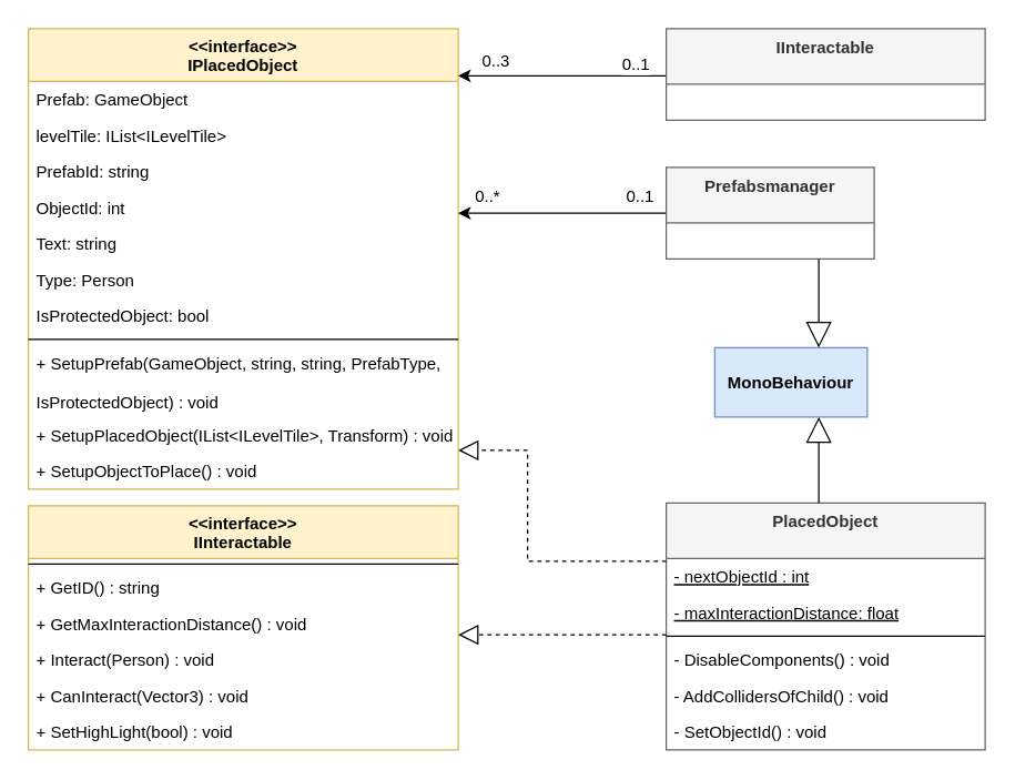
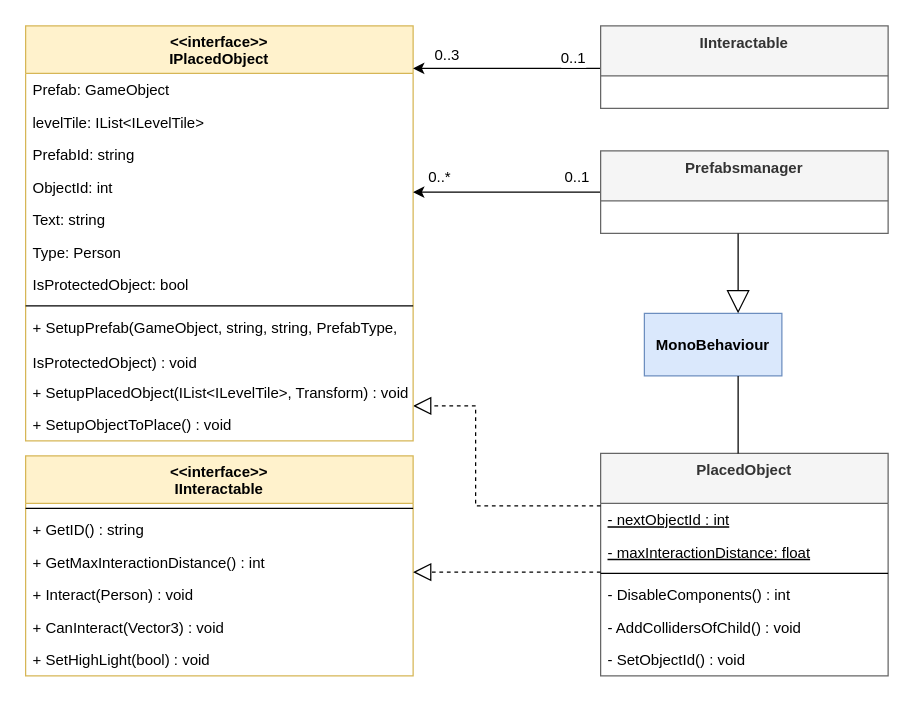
  <mxCell id="0" />
  <mxCell id="1" parent="0" />
  <mxCell id="2" value="PlacedObject" style="swimlane;fontStyle=1;align=center;verticalAlign=top;childLayout=stackLayout;horizontal=1;startSize=40;horizontalStack=0;resizeParent=1;resizeParentMax=0;resizeLast=0;collapsible=1;marginBottom=0;fillColor=#f5f5f5;strokeColor=#666666;fontColor=#333333;" vertex="1" parent="1"><mxGeometry x="480" y="362" width="230" height="178" as="geometry" /></mxCell>
  <mxCell id="3" value="- nextObjectId : int" style="text;align=left;verticalAlign=top;spacingLeft=4;spacingRight=4;overflow=hidden;rotatable=0;points=[[0,0.5],[1,0.5]];portConstraint=eastwest;fontStyle=4" vertex="1" parent="2"><mxGeometry y="40" width="230" height="26" as="geometry" /></mxCell>
  <mxCell id="4" value="- maxInteractionDistance: float" style="text;align=left;verticalAlign=top;spacingLeft=4;spacingRight=4;overflow=hidden;rotatable=0;points=[[0,0.5],[1,0.5]];portConstraint=eastwest;fontStyle=4" vertex="1" parent="2"><mxGeometry y="66" width="230" height="26" as="geometry" /></mxCell>
  <mxCell id="5" value="" style="line;strokeWidth=1;fillColor=none;align=left;verticalAlign=middle;spacingTop=-1;spacingLeft=3;spacingRight=3;rotatable=0;labelPosition=right;points=[];portConstraint=eastwest;" vertex="1" parent="2"><mxGeometry y="92" width="230" height="8" as="geometry" /></mxCell>
- <mxCell id="6" value="- DisableComponents() : void" style="text;align=left;verticalAlign=top;spacingLeft=4;spacingRight=4;overflow=hidden;rotatable=0;points=[[0,0.5],[1,0.5]];portConstraint=eastwest;" vertex="1" parent="2"><mxGeometry y="100" width="230" height="26" as="geometry" /></mxCell>
+ <mxCell id="6" value="- DisableComponents() : int" style="text;align=left;verticalAlign=top;spacingLeft=4;spacingRight=4;overflow=hidden;rotatable=0;points=[[0,0.5],[1,0.5]];portConstraint=eastwest;" vertex="1" parent="2"><mxGeometry y="100" width="230" height="26" as="geometry" /></mxCell>
  <mxCell id="7" value="- AddCollidersOfChild() : void" style="text;align=left;verticalAlign=top;spacingLeft=4;spacingRight=4;overflow=hidden;rotatable=0;points=[[0,0.5],[1,0.5]];portConstraint=eastwest;" vertex="1" parent="2"><mxGeometry y="126" width="230" height="26" as="geometry" /></mxCell>
  <mxCell id="8" value="- SetObjectId() : void" style="text;align=left;verticalAlign=top;spacingLeft=4;spacingRight=4;overflow=hidden;rotatable=0;points=[[0,0.5],[1,0.5]];portConstraint=eastwest;" vertex="1" parent="2"><mxGeometry y="152" width="230" height="26" as="geometry" /></mxCell>
  <mxCell id="9" value="MonoBehaviour" style="fillColor=#dae8fc;strokeColor=#6c8ebf;fontStyle=1" vertex="1" parent="1"><mxGeometry x="515" y="250" width="110" height="50" as="geometry" /></mxCell>
  <mxCell id="10" value="" style="endArrow=block;dashed=1;endFill=0;endSize=12;html=1;rounded=0;edgeStyle=orthogonalEdgeStyle;" edge="1" parent="1" source="2" target="20"><mxGeometry width="160" relative="1" as="geometry"><mxPoint x="154.147" y="67" as="sourcePoint" /><mxPoint x="154.147" y="-10.5" as="targetPoint" /><Array as="points"><mxPoint x="380" y="404" /><mxPoint x="380" y="324" /></Array></mxGeometry></mxCell>
  <mxCell id="11" value="&#10;&lt;&lt;interface&gt;&gt;&#10;IInteractable&#10;" style="swimlane;fontStyle=1;childLayout=stackLayout;horizontal=1;startSize=38;fillColor=#fff2cc;horizontalStack=0;resizeParent=1;resizeParentMax=0;resizeLast=0;collapsible=1;marginBottom=0;labelBackgroundColor=none;strokeColor=#d6b656;" vertex="1" parent="1"><mxGeometry x="20" y="364" width="310" height="176" as="geometry" /></mxCell>
  <mxCell id="12" value="" style="line;strokeWidth=1;fillColor=none;align=left;verticalAlign=middle;spacingTop=-1;spacingLeft=3;spacingRight=3;rotatable=0;labelPosition=right;points=[];portConstraint=eastwest;" vertex="1" parent="11"><mxGeometry y="38" width="310" height="8" as="geometry" /></mxCell>
  <mxCell id="13" value="+ GetID() : string" style="text;align=left;verticalAlign=top;spacingLeft=4;spacingRight=4;overflow=hidden;rotatable=0;points=[[0,0.5],[1,0.5]];portConstraint=eastwest;" vertex="1" parent="11"><mxGeometry y="46" width="310" height="26" as="geometry" /></mxCell>
- <mxCell id="14" value="+ GetMaxInteractionDistance() : void" style="text;align=left;verticalAlign=top;spacingLeft=4;spacingRight=4;overflow=hidden;rotatable=0;points=[[0,0.5],[1,0.5]];portConstraint=eastwest;" vertex="1" parent="11"><mxGeometry y="72" width="310" height="26" as="geometry" /></mxCell>
+ <mxCell id="14" value="+ GetMaxInteractionDistance() : int" style="text;align=left;verticalAlign=top;spacingLeft=4;spacingRight=4;overflow=hidden;rotatable=0;points=[[0,0.5],[1,0.5]];portConstraint=eastwest;" vertex="1" parent="11"><mxGeometry y="72" width="310" height="26" as="geometry" /></mxCell>
  <mxCell id="15" value="+ Interact(Person) : void" style="text;align=left;verticalAlign=top;spacingLeft=4;spacingRight=4;overflow=hidden;rotatable=0;points=[[0,0.5],[1,0.5]];portConstraint=eastwest;" vertex="1" parent="11"><mxGeometry y="98" width="310" height="26" as="geometry" /></mxCell>
  <mxCell id="16" value="+ CanInteract(Vector3) : void" style="text;align=left;verticalAlign=top;spacingLeft=4;spacingRight=4;overflow=hidden;rotatable=0;points=[[0,0.5],[1,0.5]];portConstraint=eastwest;" vertex="1" parent="11"><mxGeometry y="124" width="310" height="26" as="geometry" /></mxCell>
  <mxCell id="17" value="+ SetHighLight(bool) : void" style="text;align=left;verticalAlign=top;spacingLeft=4;spacingRight=4;overflow=hidden;rotatable=0;points=[[0,0.5],[1,0.5]];portConstraint=eastwest;" vertex="1" parent="11"><mxGeometry y="150" width="310" height="26" as="geometry" /></mxCell>
  <mxCell id="18" value="" style="endArrow=block;dashed=1;endFill=0;endSize=12;html=1;rounded=0;edgeStyle=orthogonalEdgeStyle;" edge="1" parent="1" source="2" target="11"><mxGeometry width="160" relative="1" as="geometry"><mxPoint x="-363.5" y="1105" as="sourcePoint" /><mxPoint x="-373.5" y="1039" as="targetPoint" /><Array as="points"><mxPoint x="381" y="457" /><mxPoint x="381" y="457" /></Array></mxGeometry></mxCell>
- <mxCell id="19" value="" style="endArrow=block;endSize=16;endFill=0;edgeStyle=orthogonalEdgeStyle;rounded=0;labelBackgroundColor=none;html=1;" edge="1" parent="1" source="2" target="9"><mxGeometry width="160" relative="1" as="geometry"><mxPoint x="-336.5" y="1067" as="sourcePoint" /><mxPoint x="-336.5" y="1315" as="targetPoint" /><Array as="points"><mxPoint x="590" y="330" /><mxPoint x="590" y="330" /></Array></mxGeometry></mxCell>
+ <mxCell id="19" value="" style="endArrow=none;endSize=16;endFill=0;edgeStyle=orthogonalEdgeStyle;rounded=0;labelBackgroundColor=none;html=1;" edge="1" parent="1" source="2" target="9"><mxGeometry width="160" relative="1" as="geometry"><mxPoint x="-336.5" y="1067" as="sourcePoint" /><mxPoint x="-336.5" y="1315" as="targetPoint" /><Array as="points"><mxPoint x="590" y="330" /><mxPoint x="590" y="330" /></Array></mxGeometry></mxCell>
  <mxCell id="20" value="&#10;&lt;&lt;interface&gt;&gt;&#10;IPlacedObject&#10;" style="swimlane;fontStyle=1;childLayout=stackLayout;horizontal=1;startSize=38;fillColor=#fff2cc;horizontalStack=0;resizeParent=1;resizeParentMax=0;resizeLast=0;collapsible=1;marginBottom=0;labelBackgroundColor=none;strokeColor=#d6b656;" vertex="1" parent="1"><mxGeometry x="20" y="20" width="310" height="332" as="geometry" /></mxCell>
  <mxCell id="21" value="Prefab: GameObject" style="text;align=left;verticalAlign=top;spacingLeft=4;spacingRight=4;overflow=hidden;rotatable=0;points=[[0,0.5],[1,0.5]];portConstraint=eastwest;" vertex="1" parent="20"><mxGeometry y="38" width="310" height="26" as="geometry" /></mxCell>
  <mxCell id="22" value="levelTile: IList&lt;ILevelTile&gt;" style="text;align=left;verticalAlign=top;spacingLeft=4;spacingRight=4;overflow=hidden;rotatable=0;points=[[0,0.5],[1,0.5]];portConstraint=eastwest;" vertex="1" parent="20"><mxGeometry y="64" width="310" height="26" as="geometry" /></mxCell>
  <mxCell id="23" value="PrefabId: string" style="text;align=left;verticalAlign=top;spacingLeft=4;spacingRight=4;overflow=hidden;rotatable=0;points=[[0,0.5],[1,0.5]];portConstraint=eastwest;" vertex="1" parent="20"><mxGeometry y="90" width="310" height="26" as="geometry" /></mxCell>
  <mxCell id="24" value="ObjectId: int" style="text;align=left;verticalAlign=top;spacingLeft=4;spacingRight=4;overflow=hidden;rotatable=0;points=[[0,0.5],[1,0.5]];portConstraint=eastwest;" vertex="1" parent="20"><mxGeometry y="116" width="310" height="26" as="geometry" /></mxCell>
  <mxCell id="25" value="Text: string" style="text;align=left;verticalAlign=top;spacingLeft=4;spacingRight=4;overflow=hidden;rotatable=0;points=[[0,0.5],[1,0.5]];portConstraint=eastwest;" vertex="1" parent="20"><mxGeometry y="142" width="310" height="26" as="geometry" /></mxCell>
  <mxCell id="26" value="Type: Person" style="text;align=left;verticalAlign=top;spacingLeft=4;spacingRight=4;overflow=hidden;rotatable=0;points=[[0,0.5],[1,0.5]];portConstraint=eastwest;" vertex="1" parent="20"><mxGeometry y="168" width="310" height="26" as="geometry" /></mxCell>
  <mxCell id="27" value="IsProtectedObject: bool" style="text;align=left;verticalAlign=top;spacingLeft=4;spacingRight=4;overflow=hidden;rotatable=0;points=[[0,0.5],[1,0.5]];portConstraint=eastwest;" vertex="1" parent="20"><mxGeometry y="194" width="310" height="26" as="geometry" /></mxCell>
  <mxCell id="28" value="" style="line;strokeWidth=1;fillColor=none;align=left;verticalAlign=middle;spacingTop=-1;spacingLeft=3;spacingRight=3;rotatable=0;labelPosition=right;points=[];portConstraint=eastwest;" vertex="1" parent="20"><mxGeometry y="220" width="310" height="8" as="geometry" /></mxCell>
  <mxCell id="29" value="+ SetupPrefab(GameObject, string, string, PrefabType, &#10;&#10;IsProtectedObject) : void" style="text;align=left;verticalAlign=top;spacingLeft=4;spacingRight=4;overflow=hidden;rotatable=0;points=[[0,0.5],[1,0.5]];portConstraint=eastwest;" vertex="1" parent="20"><mxGeometry y="228" width="310" height="52" as="geometry" /></mxCell>
  <mxCell id="30" value="+ SetupPlacedObject(IList&lt;ILevelTile&gt;, Transform) : void" style="text;align=left;verticalAlign=top;spacingLeft=4;spacingRight=4;overflow=hidden;rotatable=0;points=[[0,0.5],[1,0.5]];portConstraint=eastwest;" vertex="1" parent="20"><mxGeometry y="280" width="310" height="26" as="geometry" /></mxCell>
  <mxCell id="31" value="+ SetupObjectToPlace() : void" style="text;align=left;verticalAlign=top;spacingLeft=4;spacingRight=4;overflow=hidden;rotatable=0;points=[[0,0.5],[1,0.5]];portConstraint=eastwest;" vertex="1" parent="20"><mxGeometry y="306" width="310" height="26" as="geometry" /></mxCell>
  <mxCell id="32" style="edgeStyle=orthogonalEdgeStyle;rounded=0;orthogonalLoop=1;jettySize=auto;html=1;" edge="1" parent="1" source="35" target="20"><mxGeometry relative="1" as="geometry"><mxPoint x="330" y="186" as="targetPoint" /><Array as="points"><mxPoint x="380" y="54" /><mxPoint x="380" y="54" /></Array></mxGeometry></mxCell>
  <mxCell id="33" value="0..3" style="text;html=1;resizable=0;points=[];align=center;verticalAlign=middle;labelBackgroundColor=#ffffff;" vertex="1" connectable="0" parent="32"><mxGeometry x="0.812" y="3" relative="1" as="geometry"><mxPoint x="12.5" y="-13.5" as="offset" /></mxGeometry></mxCell>
  <mxCell id="34" value="0..1" style="text;html=1;resizable=0;points=[];align=center;verticalAlign=middle;labelBackgroundColor=#ffffff;" vertex="1" connectable="0" parent="32"><mxGeometry x="-0.811" y="-2" relative="1" as="geometry"><mxPoint x="-8.5" y="-6.5" as="offset" /></mxGeometry></mxCell>
  <mxCell id="35" value="IInteractable" style="swimlane;fontStyle=1;align=center;verticalAlign=top;childLayout=stackLayout;horizontal=1;startSize=40;horizontalStack=0;resizeParent=1;resizeParentMax=0;resizeLast=0;collapsible=1;marginBottom=0;fillColor=#f5f5f5;strokeColor=#666666;fontColor=#333333;" vertex="1" parent="1"><mxGeometry x="480" y="20" width="230" height="66" as="geometry" /></mxCell>
  <mxCell id="36" style="edgeStyle=orthogonalEdgeStyle;rounded=0;orthogonalLoop=1;jettySize=auto;html=1;" edge="1" parent="1" source="39" target="20"><mxGeometry relative="1" as="geometry"><Array as="points"><mxPoint x="400" y="153" /><mxPoint x="400" y="153" /></Array></mxGeometry></mxCell>
  <mxCell id="37" value="0..1" style="text;html=1;resizable=0;points=[];align=center;verticalAlign=middle;labelBackgroundColor=#ffffff;" vertex="1" connectable="0" parent="36"><mxGeometry x="-0.88" y="-2" relative="1" as="geometry"><mxPoint x="-11" y="-11" as="offset" /></mxGeometry></mxCell>
  <mxCell id="38" value="0..*" style="text;html=1;resizable=0;points=[];align=center;verticalAlign=middle;labelBackgroundColor=#ffffff;" vertex="1" connectable="0" parent="36"><mxGeometry x="0.918" y="1" relative="1" as="geometry"><mxPoint x="14" y="-14" as="offset" /></mxGeometry></mxCell>
- <mxCell id="39" value="Prefabsmanager" style="swimlane;fontStyle=1;align=center;verticalAlign=top;childLayout=stackLayout;horizontal=1;startSize=40;horizontalStack=0;resizeParent=1;resizeParentMax=0;resizeLast=0;collapsible=1;marginBottom=0;fillColor=#f5f5f5;strokeColor=#666666;fontColor=#333333;" vertex="1" parent="1"><mxGeometry x="480" y="120" width="150" height="66" as="geometry" /></mxCell>
+ <mxCell id="39" value="Prefabsmanager" style="swimlane;fontStyle=1;align=center;verticalAlign=top;childLayout=stackLayout;horizontal=1;startSize=40;horizontalStack=0;resizeParent=1;resizeParentMax=0;resizeLast=0;collapsible=1;marginBottom=0;fillColor=#f5f5f5;strokeColor=#666666;fontColor=#333333;" vertex="1" parent="1"><mxGeometry x="480" y="120" width="230" height="66" as="geometry" /></mxCell>
  <mxCell id="40" value="" style="endArrow=block;endSize=16;endFill=0;edgeStyle=orthogonalEdgeStyle;rounded=0;labelBackgroundColor=none;html=1;" edge="1" parent="1" source="39" target="9"><mxGeometry width="160" relative="1" as="geometry"><mxPoint x="670" y="343.5" as="sourcePoint" /><mxPoint x="670" y="279.5" as="targetPoint" /><Array as="points"><mxPoint x="590" y="230" /><mxPoint x="590" y="230" /></Array></mxGeometry></mxCell>
